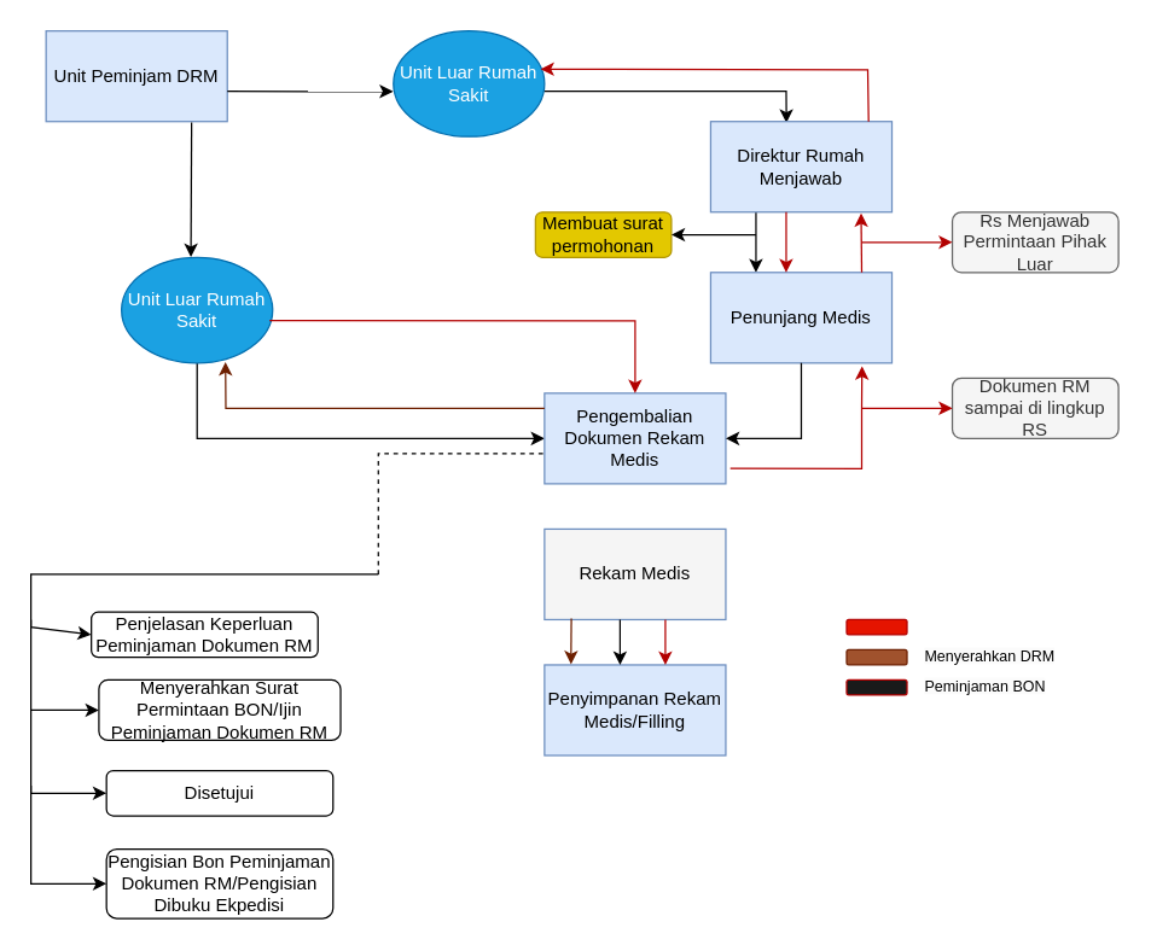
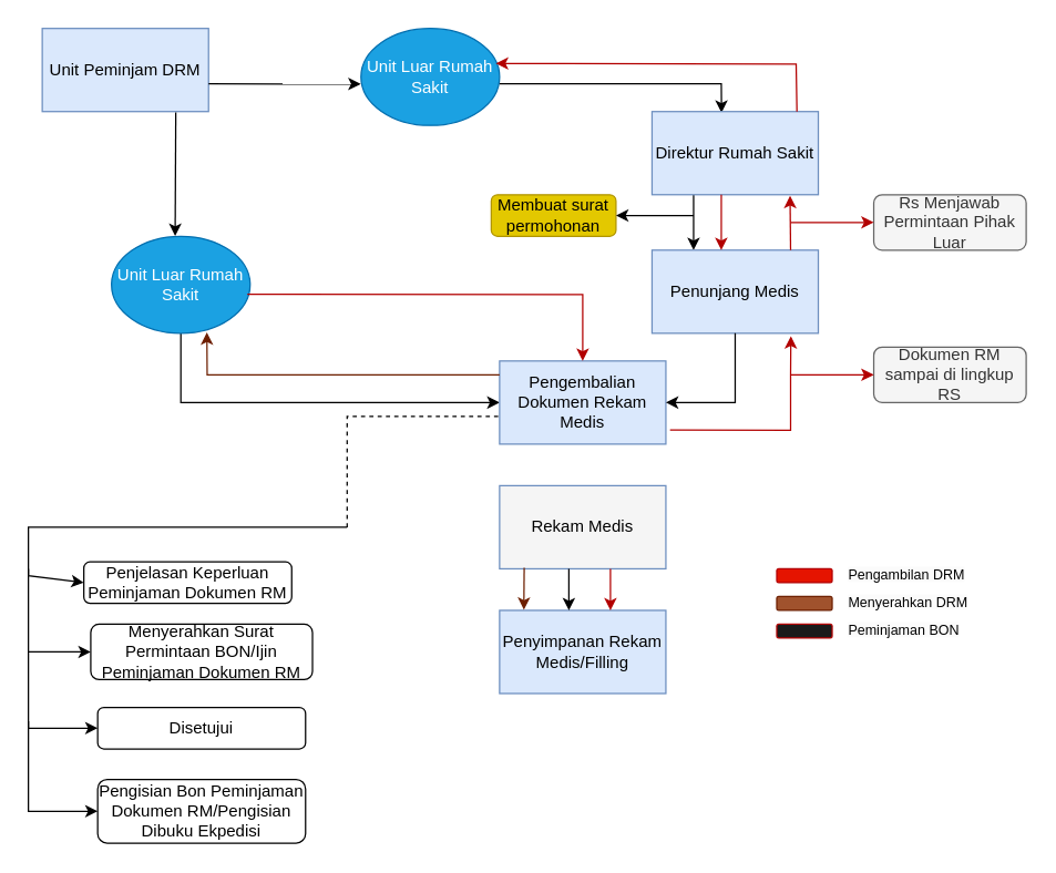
  <mxCell id="0" />
  <mxCell id="1" parent="0" />
  <mxCell id="2" value="Unit Luar Rumah Sakit" style="ellipse;whiteSpace=wrap;html=1;fillColor=#1ba1e2;fontColor=#ffffff;strokeColor=#006EAF;" parent="1" vertex="1"><mxGeometry x="260" y="20" width="100" height="70" as="geometry" /></mxCell>
  <mxCell id="3" value="Unit Peminjam DRM" style="rounded=0;whiteSpace=wrap;html=1;fillColor=#dae8fc;strokeColor=#6c8ebf;" parent="1" vertex="1"><mxGeometry x="30" y="20" width="120" height="60" as="geometry" /></mxCell>
  <mxCell id="4" value="Membuat surat permohonan" style="rounded=1;whiteSpace=wrap;html=1;fillColor=#e3c800;fontColor=#000000;strokeColor=#B09500;" parent="1" vertex="1"><mxGeometry x="354" y="140" width="90" height="30" as="geometry" /></mxCell>
  <mxCell id="5" value="Rs Menjawab Permintaan Pihak Luar" style="rounded=1;whiteSpace=wrap;html=1;fillColor=#f5f5f5;fontColor=#333333;strokeColor=#666666;" parent="1" vertex="1"><mxGeometry x="630" y="140" width="110" height="40" as="geometry" /></mxCell>
  <mxCell id="6" value="" style="endArrow=classic;html=1;rounded=0;entryX=-0.002;entryY=0.573;entryDx=0;entryDy=0;entryPerimeter=0;" parent="1" target="2" edge="1"><mxGeometry width="50" height="50" relative="1" as="geometry"><mxPoint x="150" y="60" as="sourcePoint" /><mxPoint x="200" y="10" as="targetPoint" /></mxGeometry></mxCell>
  <mxCell id="7" value="" style="endArrow=classic;html=1;rounded=0;entryX=0.418;entryY=0.015;entryDx=0;entryDy=0;entryPerimeter=0;" parent="1" target="19" edge="1"><mxGeometry width="50" height="50" relative="1" as="geometry"><mxPoint x="360" y="60" as="sourcePoint" /><mxPoint x="500" y="40" as="targetPoint" /><Array as="points"><mxPoint x="520" y="60" /></Array></mxGeometry></mxCell>
  <mxCell id="8" value="" style="endArrow=classic;html=1;rounded=0;entryX=0.5;entryY=0;entryDx=0;entryDy=0;" parent="1" edge="1"><mxGeometry width="50" height="50" relative="1" as="geometry"><mxPoint x="500" y="140" as="sourcePoint" /><mxPoint x="500" y="180" as="targetPoint" /></mxGeometry></mxCell>
  <mxCell id="9" value="" style="endArrow=classic;html=1;rounded=0;entryX=0.459;entryY=-0.003;entryDx=0;entryDy=0;entryPerimeter=0;exitX=0.803;exitY=1.009;exitDx=0;exitDy=0;exitPerimeter=0;" parent="1" target="11" edge="1" source="3"><mxGeometry width="50" height="50" relative="1" as="geometry"><mxPoint x="97" y="80" as="sourcePoint" /><mxPoint x="207.3" y="190.12" as="targetPoint" /></mxGeometry></mxCell>
  <mxCell id="10" value="" style="endArrow=classic;html=1;rounded=0;entryX=0;entryY=0.5;entryDx=0;entryDy=0;exitX=0.5;exitY=1;exitDx=0;exitDy=0;" parent="1" target="13" edge="1" source="11"><mxGeometry width="50" height="50" relative="1" as="geometry"><mxPoint x="220" y="230" as="sourcePoint" /><mxPoint x="185" y="290" as="targetPoint" /><Array as="points"><mxPoint x="130" y="290" /></Array></mxGeometry></mxCell>
  <mxCell id="11" value="Unit Luar Rumah Sakit" style="ellipse;whiteSpace=wrap;html=1;fillColor=#1ba1e2;fontColor=#ffffff;strokeColor=#006EAF;" vertex="1" parent="1"><mxGeometry x="80" y="170" width="100" height="70" as="geometry" /></mxCell>
  <mxCell id="12" value="Penunjang Medis" style="rounded=0;whiteSpace=wrap;html=1;fillColor=#dae8fc;strokeColor=#6c8ebf;" vertex="1" parent="1"><mxGeometry x="470" y="180" width="120" height="60" as="geometry" /></mxCell>
  <mxCell id="13" value="Pengembalian Dokumen Rekam Medis" style="rounded=0;whiteSpace=wrap;html=1;fillColor=#dae8fc;strokeColor=#6c8ebf;" vertex="1" parent="1"><mxGeometry x="360" y="260" width="120" height="60" as="geometry" /></mxCell>
  <mxCell id="14" value="" style="endArrow=classic;html=1;rounded=0;exitX=0.5;exitY=1;exitDx=0;exitDy=0;entryX=1;entryY=0.5;entryDx=0;entryDy=0;" edge="1" parent="1" source="12" target="13"><mxGeometry width="50" height="50" relative="1" as="geometry"><mxPoint x="520" y="260" as="sourcePoint" /><mxPoint x="570" y="210" as="targetPoint" /><Array as="points"><mxPoint x="530" y="290" /></Array></mxGeometry></mxCell>
  <mxCell id="15" value="Rekam Medis" style="rounded=0;whiteSpace=wrap;html=1;fillColor=#f5f5f5;strokeColor=#6c8ebf;" vertex="1" parent="1"><mxGeometry x="360" y="350" width="120" height="60" as="geometry" /></mxCell>
  <mxCell id="16" value="Penyimpanan Rekam Medis/Filling" style="rounded=0;whiteSpace=wrap;html=1;fillColor=#dae8fc;strokeColor=#6c8ebf;" vertex="1" parent="1"><mxGeometry x="360" y="440" width="120" height="60" as="geometry" /></mxCell>
  <mxCell id="17" value="" style="endArrow=classic;html=1;rounded=0;entryX=0.5;entryY=0;entryDx=0;entryDy=0;" edge="1" parent="1" target="19"><mxGeometry width="50" height="50" relative="1" as="geometry"><mxPoint x="529.38" y="85" as="sourcePoint" /><mxPoint x="530" y="180" as="targetPoint" /></mxGeometry></mxCell>
  <mxCell id="18" value="" style="endArrow=classic;html=1;rounded=0;entryX=1;entryY=0.5;entryDx=0;entryDy=0;" edge="1" parent="1" target="19"><mxGeometry width="50" height="50" relative="1" as="geometry"><mxPoint x="530" y="105" as="sourcePoint" /><mxPoint x="450" y="135" as="targetPoint" /></mxGeometry></mxCell>
- <mxCell id="19" value="Direktur Rumah Menjawab" style="rounded=0;whiteSpace=wrap;html=1;fillColor=#dae8fc;strokeColor=#6c8ebf;" parent="1" vertex="1"><mxGeometry x="470" y="80" width="120" height="60" as="geometry" /></mxCell>
+ <mxCell id="19" value="Direktur Rumah Sakit" style="rounded=0;whiteSpace=wrap;html=1;fillColor=#dae8fc;strokeColor=#6c8ebf;" parent="1" vertex="1"><mxGeometry x="470" y="80" width="120" height="60" as="geometry" /></mxCell>
  <mxCell id="20" value="" style="endArrow=classic;html=1;rounded=0;entryX=1;entryY=0.5;entryDx=0;entryDy=0;" edge="1" parent="1" target="4"><mxGeometry width="50" height="50" relative="1" as="geometry"><mxPoint x="500" y="155" as="sourcePoint" /><mxPoint x="470" y="150" as="targetPoint" /></mxGeometry></mxCell>
  <mxCell id="21" value="Dokumen RM sampai di lingkup RS" style="rounded=1;whiteSpace=wrap;html=1;fillColor=#f5f5f5;fontColor=#333333;strokeColor=#666666;" vertex="1" parent="1"><mxGeometry x="630" y="250" width="110" height="40" as="geometry" /></mxCell>
  <mxCell id="22" value="" style="endArrow=classic;html=1;rounded=0;exitX=1.025;exitY=0.829;exitDx=0;exitDy=0;exitPerimeter=0;entryX=0.835;entryY=1.034;entryDx=0;entryDy=0;entryPerimeter=0;fillColor=#e51400;strokeColor=#B20000;" edge="1" parent="1" source="13" target="12"><mxGeometry width="50" height="50" relative="1" as="geometry"><mxPoint x="490" y="320" as="sourcePoint" /><mxPoint x="540" y="270" as="targetPoint" /><Array as="points"><mxPoint x="570" y="310" /><mxPoint x="570" y="270" /></Array></mxGeometry></mxCell>
  <mxCell id="23" value="" style="endArrow=classic;html=1;rounded=0;entryX=0.83;entryY=1.012;entryDx=0;entryDy=0;entryPerimeter=0;fillColor=#e51400;strokeColor=#B20000;" edge="1" parent="1" target="19"><mxGeometry width="50" height="50" relative="1" as="geometry"><mxPoint x="570" y="180" as="sourcePoint" /><mxPoint x="568" y="142" as="targetPoint" /></mxGeometry></mxCell>
  <mxCell id="24" value="" style="endArrow=classic;html=1;rounded=0;entryX=0;entryY=0.5;entryDx=0;entryDy=0;fillColor=#e51400;strokeColor=#B20000;" edge="1" parent="1" target="5"><mxGeometry width="50" height="50" relative="1" as="geometry"><mxPoint x="570" y="160" as="sourcePoint" /><mxPoint x="630" y="140" as="targetPoint" /></mxGeometry></mxCell>
  <mxCell id="25" value="" style="endArrow=classic;html=1;rounded=0;entryX=0;entryY=0.5;entryDx=0;entryDy=0;fillColor=#e51400;strokeColor=#B20000;" edge="1" parent="1" target="21"><mxGeometry width="50" height="50" relative="1" as="geometry"><mxPoint x="570" y="270" as="sourcePoint" /><mxPoint x="630" y="220" as="targetPoint" /></mxGeometry></mxCell>
  <mxCell id="26" value="" style="endArrow=classic;html=1;rounded=0;entryX=0.973;entryY=0.361;entryDx=0;entryDy=0;entryPerimeter=0;exitX=0.838;exitY=0.005;exitDx=0;exitDy=0;exitPerimeter=0;fillColor=#e51400;strokeColor=#B20000;" edge="1" parent="1" target="2"><mxGeometry width="50" height="50" relative="1" as="geometry"><mxPoint x="574.56" y="80" as="sourcePoint" /><mxPoint x="360" y="45.39" as="targetPoint" /><Array as="points"><mxPoint x="574" y="45.7" /></Array></mxGeometry></mxCell>
  <mxCell id="27" value="" style="endArrow=none;dashed=1;html=1;rounded=0;" edge="1" parent="1"><mxGeometry width="50" height="50" relative="1" as="geometry"><mxPoint x="250" y="380" as="sourcePoint" /><mxPoint x="360" y="300" as="targetPoint" /><Array as="points"><mxPoint x="250" y="300" /></Array></mxGeometry></mxCell>
  <mxCell id="28" value="" style="endArrow=classic;html=1;rounded=0;entryX=0;entryY=0.5;entryDx=0;entryDy=0;" edge="1" parent="1" target="29"><mxGeometry width="50" height="50" relative="1" as="geometry"><mxPoint x="250" y="380" as="sourcePoint" /><mxPoint x="20" y="410" as="targetPoint" /><Array as="points"><mxPoint x="20" y="380" /><mxPoint x="20" y="415" /></Array></mxGeometry></mxCell>
  <mxCell id="29" value="Penjelasan Keperluan Peminjaman Dokumen RM" style="rounded=1;whiteSpace=wrap;html=1;" vertex="1" parent="1"><mxGeometry x="60" y="405" width="150" height="30" as="geometry" /></mxCell>
  <mxCell id="30" value="Menyerahkan Surat Permintaan BON/Ijin Peminjaman Dokumen RM" style="rounded=1;whiteSpace=wrap;html=1;" vertex="1" parent="1"><mxGeometry x="65" y="450" width="160" height="40" as="geometry" /></mxCell>
  <mxCell id="31" value="Disetujui" style="rounded=1;whiteSpace=wrap;html=1;" vertex="1" parent="1"><mxGeometry x="70" y="510" width="150" height="30" as="geometry" /></mxCell>
  <mxCell id="32" value="Pengisian Bon Peminjaman Dokumen RM/Pengisian Dibuku Ekpedisi" style="rounded=1;whiteSpace=wrap;html=1;" vertex="1" parent="1"><mxGeometry x="70" y="562" width="150" height="46" as="geometry" /></mxCell>
  <mxCell id="33" value="" style="endArrow=classic;html=1;rounded=0;entryX=0;entryY=0.5;entryDx=0;entryDy=0;" edge="1" parent="1" target="30"><mxGeometry width="50" height="50" relative="1" as="geometry"><mxPoint x="20" y="410" as="sourcePoint" /><mxPoint x="80" y="440" as="targetPoint" /><Array as="points"><mxPoint x="20" y="470" /></Array></mxGeometry></mxCell>
  <mxCell id="34" value="" style="endArrow=classic;html=1;rounded=0;entryX=0;entryY=0.5;entryDx=0;entryDy=0;" edge="1" parent="1" target="31"><mxGeometry width="50" height="50" relative="1" as="geometry"><mxPoint x="20" y="470" as="sourcePoint" /><mxPoint x="70" y="510" as="targetPoint" /><Array as="points"><mxPoint x="20" y="525" /></Array></mxGeometry></mxCell>
  <mxCell id="35" value="" style="endArrow=classic;html=1;rounded=0;entryX=0;entryY=0.5;entryDx=0;entryDy=0;" edge="1" parent="1" target="32"><mxGeometry width="50" height="50" relative="1" as="geometry"><mxPoint x="20" y="520" as="sourcePoint" /><mxPoint x="100" y="540" as="targetPoint" /><Array as="points"><mxPoint x="20" y="585" /></Array></mxGeometry></mxCell>
  <mxCell id="36" value="" style="endArrow=classic;html=1;rounded=0;exitX=0.98;exitY=0.598;exitDx=0;exitDy=0;exitPerimeter=0;entryX=0.5;entryY=0;entryDx=0;entryDy=0;fillColor=#e51400;strokeColor=#B20000;" edge="1" parent="1" source="11" target="13"><mxGeometry width="50" height="50" relative="1" as="geometry"><mxPoint x="230" y="240" as="sourcePoint" /><mxPoint x="280" y="190" as="targetPoint" /><Array as="points"><mxPoint x="420" y="212" /></Array></mxGeometry></mxCell>
  <mxCell id="37" value="" style="endArrow=classic;html=1;rounded=0;exitX=0.148;exitY=0.986;exitDx=0;exitDy=0;exitPerimeter=0;entryX=0.146;entryY=-0.007;entryDx=0;entryDy=0;entryPerimeter=0;fillColor=#a0522d;strokeColor=#6D1F00;" edge="1" parent="1" source="15" target="16"><mxGeometry width="50" height="50" relative="1" as="geometry"><mxPoint x="340" y="480" as="sourcePoint" /><mxPoint x="390" y="430" as="targetPoint" /></mxGeometry></mxCell>
  <mxCell id="38" value="" style="endArrow=classic;html=1;rounded=0;exitX=0.148;exitY=0.986;exitDx=0;exitDy=0;exitPerimeter=0;" edge="1" parent="1"><mxGeometry width="50" height="50" relative="1" as="geometry"><mxPoint x="410" y="410" as="sourcePoint" /><mxPoint x="410" y="440" as="targetPoint" /></mxGeometry></mxCell>
  <mxCell id="39" value="" style="endArrow=classic;html=1;rounded=0;exitX=0.148;exitY=0.986;exitDx=0;exitDy=0;exitPerimeter=0;fillColor=#e51400;strokeColor=#B20000;" edge="1" parent="1"><mxGeometry width="50" height="50" relative="1" as="geometry"><mxPoint x="440" y="410" as="sourcePoint" /><mxPoint x="440" y="440" as="targetPoint" /></mxGeometry></mxCell>
  <mxCell id="40" value="" style="endArrow=classic;html=1;rounded=0;entryX=0.5;entryY=0;entryDx=0;entryDy=0;fillColor=#e51400;strokeColor=#B20000;" edge="1" parent="1"><mxGeometry width="50" height="50" relative="1" as="geometry"><mxPoint x="520" y="140" as="sourcePoint" /><mxPoint x="520" y="180" as="targetPoint" /></mxGeometry></mxCell>
  <mxCell id="41" value="" style="endArrow=classic;html=1;rounded=0;entryX=0.688;entryY=0.991;entryDx=0;entryDy=0;entryPerimeter=0;exitX=0;exitY=0.167;exitDx=0;exitDy=0;exitPerimeter=0;fillColor=#a0522d;strokeColor=#6D1F00;" edge="1" parent="1" source="13" target="11"><mxGeometry width="50" height="50" relative="1" as="geometry"><mxPoint x="250" y="290" as="sourcePoint" /><mxPoint x="300" y="240" as="targetPoint" /><Array as="points"><mxPoint x="149" y="270" /></Array></mxGeometry></mxCell>
  <mxCell id="42" value="" style="rounded=1;whiteSpace=wrap;html=1;fillColor=#e51400;fontColor=#ffffff;strokeColor=#B20000;" vertex="1" parent="1"><mxGeometry x="560" y="410" width="40" height="10" as="geometry" /></mxCell>
  <mxCell id="43" value="" style="rounded=1;whiteSpace=wrap;html=1;fillColor=#a0522d;fontColor=#ffffff;strokeColor=#6D1F00;" vertex="1" parent="1"><mxGeometry x="560" y="430" width="40" height="10" as="geometry" /></mxCell>
  <mxCell id="44" value="" style="rounded=1;whiteSpace=wrap;html=1;fillColor=#1A1A1A;fontColor=#ffffff;strokeColor=#B20000;" vertex="1" parent="1"><mxGeometry x="560" y="450" width="40" height="10" as="geometry" /></mxCell>
  <mxCell id="45" value="&lt;span style=&quot;color: rgb(0, 0, 0); font-family: Helvetica; font-size: 10px; font-style: normal; font-variant-ligatures: normal; font-variant-caps: normal; font-weight: 400; letter-spacing: normal; orphans: 2; text-align: center; text-indent: 0px; text-transform: none; widows: 2; word-spacing: 0px; -webkit-text-stroke-width: 0px; white-space: nowrap; background-color: rgb(251, 251, 251); text-decoration-thickness: initial; text-decoration-style: initial; text-decoration-color: initial; float: none; display: inline !important;&quot;&gt;Peminjaman BON&lt;/span&gt;" style="text;whiteSpace=wrap;html=1;" vertex="1" parent="1"><mxGeometry x="610" y="440" width="120" height="40" as="geometry" /></mxCell>
+ <mxCell id="46" value="&lt;span style=&quot;color: rgb(0, 0, 0); font-family: Helvetica; font-size: 10px; font-style: normal; font-variant-ligatures: normal; font-variant-caps: normal; font-weight: 400; letter-spacing: normal; orphans: 2; text-align: center; text-indent: 0px; text-transform: none; widows: 2; word-spacing: 0px; -webkit-text-stroke-width: 0px; white-space: nowrap; background-color: rgb(251, 251, 251); text-decoration-thickness: initial; text-decoration-style: initial; text-decoration-color: initial; display: inline !important; float: none;&quot;&gt;Pengambilan DRM&lt;/span&gt;" style="text;whiteSpace=wrap;html=1;" vertex="1" parent="1"><mxGeometry x="610" y="400" width="120" height="20" as="geometry" /></mxCell>
  <mxCell id="47" value="&lt;span style=&quot;color: rgb(0, 0, 0); font-family: Helvetica; font-size: 10px; font-style: normal; font-variant-ligatures: normal; font-variant-caps: normal; font-weight: 400; letter-spacing: normal; orphans: 2; text-align: center; text-indent: 0px; text-transform: none; widows: 2; word-spacing: 0px; -webkit-text-stroke-width: 0px; white-space: nowrap; background-color: rgb(251, 251, 251); text-decoration-thickness: initial; text-decoration-style: initial; text-decoration-color: initial; float: none; display: inline !important;&quot;&gt;Menyerahkan DRM&lt;/span&gt;" style="text;whiteSpace=wrap;html=1;" vertex="1" parent="1"><mxGeometry x="610" y="420" width="120" height="40" as="geometry" /></mxCell>
